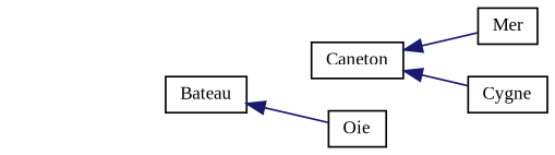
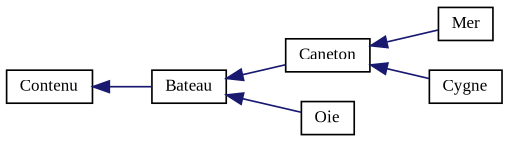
  digraph {
    fontname="Liberation Serif"
    rankdir=LR
    node [color=black fillcolor=white fontname="Liberation Serif" fontsize=10 shape=record style=filled]
    edge [color=midnightblue dir=back fontname="Liberation Serif" fontsize=10 labelfontname=Helvetica labelfontsize=10 style=solid]
+   n1 [height=0.2 label=Contenu width=0.4]
    n2 [height=0.2 label=Bateau width=0.4]
    n3 [height=0.2 label=Caneton width=0.4]
    n4 [height=0.2 label=Oie width=0.4]
    n5 [height=0.2 label=Mer width=0.4]
    n6 [height=0.2 label=Cygne width=0.4]
+   n1 -> n2
+   n2 -> n3
    n2 -> n4
    n3 -> n5
    n3 -> n6
  }
